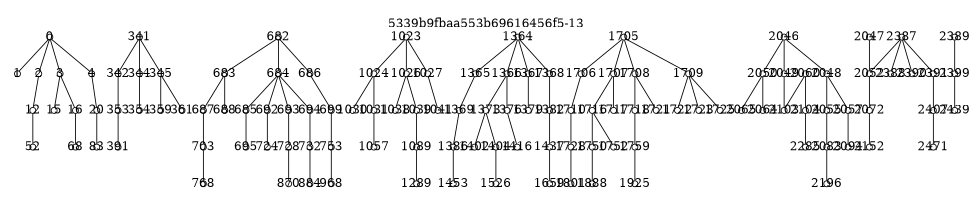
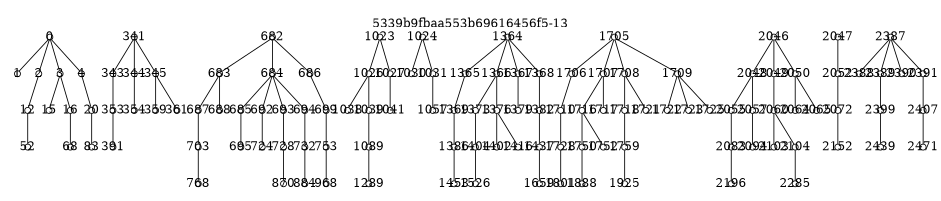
  strict graph {
    label="5339b9fbaa553b69616456f5-13"
    labelloc=t
    node [fixedsize=true shape=circle]
    0 [height=0.1 width=0.1]
    1 [height=0.1 width=0.1]
    2 [height=0.1 width=0.1]
    3 [height=0.1 width=0.1]
    4 [height=0.1 width=0.1]
    12 [height=0.1 width=0.1]
    15 [height=0.1 width=0.1]
    16 [height=0.1 width=0.1]
    20 [height=0.1 width=0.1]
    52 [height=0.1 width=0.1]
    68 [height=0.1 width=0.1]
    83 [height=0.1 width=0.1]
    341 [height=0.1 width=0.1]
-   343 [height=0.1 width=0.1 label=342]
+   343 [height=0.1 width=0.1]
    344 [height=0.1 width=0.1]
    345 [height=0.1 width=0.1]
    353 [height=0.1 width=0.1]
    354 [height=0.1 width=0.1]
    359 [height=0.1 width=0.1]
    361 [height=0.1 width=0.1]
    391 [height=0.1 width=0.1]
    682 [height=0.1 width=0.1]
    683 [height=0.1 width=0.1]
    684 [height=0.1 width=0.1]
    686 [height=0.1 width=0.1]
    687 [height=0.1 width=0.1]
    688 [height=0.1 width=0.1]
    685 [height=0.1 width=0.1]
    692 [height=0.1 width=0.1]
    693 [height=0.1 width=0.1]
    694 [height=0.1 width=0.1]
    695 [height=0.1 width=0.1]
    699 [height=0.1 width=0.1]
    703 [height=0.1 width=0.1]
    724 [height=0.1 width=0.1]
    728 [height=0.1 width=0.1]
    732 [height=0.1 width=0.1]
    753 [height=0.1 width=0.1]
    768 [height=0.1 width=0.1]
    870 [height=0.1 width=0.1]
    884 [height=0.1 width=0.1]
    968 [height=0.1 width=0.1]
    1023 [height=0.1 width=0.1]
    1024 [height=0.1 width=0.1]
    1026 [height=0.1 width=0.1]
    1027 [height=0.1 width=0.1]
    1030 [height=0.1 width=0.1]
    1031 [height=0.1 width=0.1]
    1038 [height=0.1 width=0.1]
    1039 [height=0.1 width=0.1]
    1041 [height=0.1 width=0.1]
    1057 [height=0.1 width=0.1]
    1089 [height=0.1 width=0.1]
    1289 [height=0.1 width=0.1]
    1364 [height=0.1 width=0.1]
    1365 [height=0.1 width=0.1]
    1366 [height=0.1 width=0.1]
    1367 [height=0.1 width=0.1]
    1368 [height=0.1 width=0.1]
    1369 [height=0.1 width=0.1]
    1373 [height=0.1 width=0.1]
    1376 [height=0.1 width=0.1]
    1379 [height=0.1 width=0.1]
    1382 [height=0.1 width=0.1]
    1386 [height=0.1 width=0.1]
    1402 [height=0.1 width=0.1]
    1404 [height=0.1 width=0.1]
    1416 [height=0.1 width=0.1]
    1437 [height=0.1 width=0.1]
    1453 [height=0.1 width=0.1]
    1526 [height=0.1 width=0.1]
    1659 [height=0.1 width=0.1]
    1705 [height=0.1 width=0.1]
    1706 [height=0.1 width=0.1]
    1707 [height=0.1 width=0.1]
    1708 [height=0.1 width=0.1]
    1709 [height=0.1 width=0.1]
    1710 [height=0.1 width=0.1]
    1716 [height=0.1 width=0.1]
    1717 [height=0.1 width=0.1]
    1718 [height=0.1 width=0.1]
    1721 [height=0.1 width=0.1]
    1722 [height=0.1 width=0.1]
    1723 [height=0.1 width=0.1]
    1725 [height=0.1 width=0.1]
    1728 [height=0.1 width=0.1]
    1750 [height=0.1 width=0.1]
    1752 [height=0.1 width=0.1]
    1759 [height=0.1 width=0.1]
    1801 [height=0.1 width=0.1]
    1888 [height=0.1 width=0.1]
    1925 [height=0.1 width=0.1]
    2046 [height=0.1 width=0.1]
    2048 [height=0.1 width=0.1]
    2049 [height=0.1 width=0.1]
    2050 [height=0.1 width=0.1]
    2047 [height=0.1 width=0.1]
    2052 [height=0.1 width=0.1]
    2055 [height=0.1 width=0.1]
    2057 [height=0.1 width=0.1]
    2060 [height=0.1 width=0.1]
    2064 [height=0.1 width=0.1]
    2065 [height=0.1 width=0.1]
    2072 [height=0.1 width=0.1]
    2083 [height=0.1 width=0.1]
    2094 [height=0.1 width=0.1]
    2103 [height=0.1 width=0.1]
    n108 [height=0.1 label=2104 width=0.1]
    2152 [height=0.1 width=0.1]
    2196 [height=0.1 width=0.1]
    2285 [height=0.1 width=0.1]
    2387 [height=0.1 width=0.1]
    2388 [height=0.1 width=0.1]
    2389 [height=0.1 width=0.1]
    2390 [height=0.1 width=0.1]
    2391 [height=0.1 width=0.1]
    2399 [height=0.1 width=0.1]
    2407 [height=0.1 width=0.1]
    2439 [height=0.1 width=0.1]
    2471 [height=0.1 width=0.1]
    0 -- 1
    0 -- 2
    0 -- 3
    0 -- 4
    2 -- 12
    3 -- 15
    3 -- 16
    4 -- 20
    12 -- 52
    16 -- 68
    20 -- 83
    341 -- 343
    341 -- 344
    341 -- 345
    343 -- 353
    344 -- 354
    345 -- 359
    345 -- 361
    353 -- 391
    682 -- 683
    682 -- 684
    682 -- 686
    683 -- 687
    683 -- 688
    684 -- 685
    684 -- 692
    684 -- 693
    684 -- 694
    686 -- 699
    687 -- 703
    685 -- 695
    692 -- 724
    693 -- 728
    694 -- 732
    699 -- 753
    703 -- 768
    728 -- 870
    732 -- 884
    753 -- 968
-   1023 -- 1024
    1023 -- 1026
    1023 -- 1027
    1024 -- 1030
    1024 -- 1031
    1026 -- 1038
    1026 -- 1039
    1027 -- 1041
    1031 -- 1057
    1039 -- 1089
    1089 -- 1289
    1364 -- 1365
    1364 -- 1366
    1364 -- 1367
    1364 -- 1368
    1365 -- 1369
    1366 -- 1373
    1366 -- 1376
    1367 -- 1379
    1368 -- 1382
    1369 -- 1386
-   1373 -- 1402
+   1376 -- 1402
    1373 -- 1404
    1376 -- 1416
    1382 -- 1437
    1386 -- 1453
    1404 -- 1526
    1437 -- 1659
    1705 -- 1706
    1705 -- 1707
    1705 -- 1708
    1705 -- 1709
    1706 -- 1710
    1707 -- 1716
    1707 -- 1717
    1708 -- 1718
    1708 -- 1721
    1709 -- 1722
    1709 -- 1723
    1709 -- 1725
    1710 -- 1728
    1716 -- 1750
    1716 -- 1752
    1718 -- 1759
    1728 -- 1801
    1750 -- 1888
    1759 -- 1925
    2046 -- 2048
    2046 -- 2049
    2046 -- 2050
    2048 -- 2055
    2048 -- 2057
-   2049 -- 2103
+   2049 -- 2060
    2050 -- 2064
    2050 -- 2065
    2047 -- 2052
    2052 -- 2072
    2055 -- 2083
    2057 -- 2094
    2060 -- 2103
    2060 -- n108
    2072 -- 2152
    2083 -- 2196
    n108 -- 2285
    2387 -- 2388
-   2387 -- 2052
+   2387 -- 2389
    2387 -- 2390
    2387 -- 2391
    2389 -- 2399
    2391 -- 2407
    2399 -- 2439
    2407 -- 2471
  }
